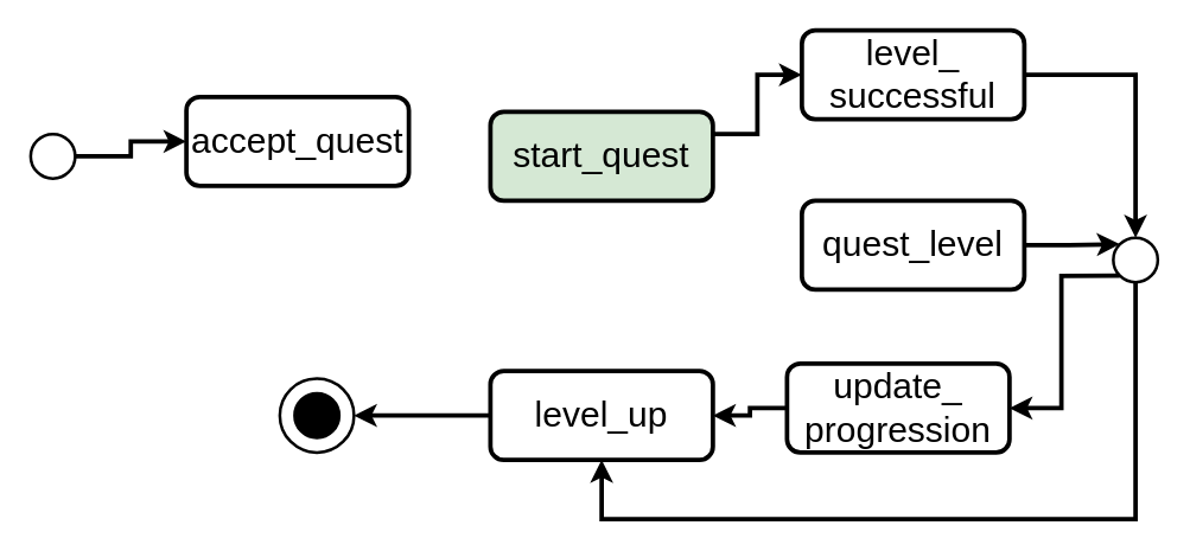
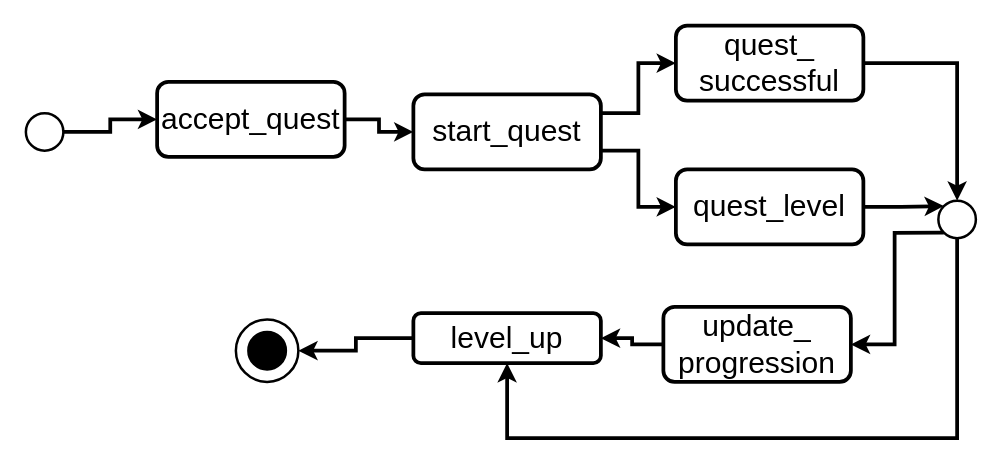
  <mxCell id="0" />
  <mxCell id="1" parent="0" />
  <mxCell id="2" style="edgeStyle=orthogonalEdgeStyle;rounded=0;orthogonalLoop=1;jettySize=auto;html=1;exitX=1;exitY=0.5;exitDx=0;exitDy=0;exitPerimeter=0;entryX=0;entryY=0.5;entryDx=0;entryDy=0;strokeWidth=3;" edge="1" parent="1" source="3" target="7"><mxGeometry relative="1" as="geometry" /></mxCell>
  <mxCell id="3" value="" style="strokeWidth=2;html=1;shape=mxgraph.flowchart.start_2;whiteSpace=wrap;" vertex="1" parent="1"><mxGeometry x="20" y="90" width="30" height="30" as="geometry" /></mxCell>
  <mxCell id="4" value="" style="strokeWidth=2;html=1;shape=mxgraph.flowchart.start_2;whiteSpace=wrap;" vertex="1" parent="1"><mxGeometry x="188" y="255" width="50" height="50" as="geometry" /></mxCell>
  <mxCell id="5" value="" style="strokeWidth=2;html=1;shape=mxgraph.flowchart.start_2;whiteSpace=wrap;fillColor=#000000;" vertex="1" parent="1"><mxGeometry x="198" y="265" width="30" height="30" as="geometry" /></mxCell>
+ <mxCell id="6" style="edgeStyle=orthogonalEdgeStyle;rounded=0;orthogonalLoop=1;jettySize=auto;html=1;exitX=1;exitY=0.5;exitDx=0;exitDy=0;entryX=0;entryY=0.5;entryDx=0;entryDy=0;strokeWidth=3;" edge="1" parent="1" source="7" target="10"><mxGeometry relative="1" as="geometry" /></mxCell>
  <mxCell id="7" value="&lt;div&gt;&lt;font size=&quot;3&quot;&gt;&lt;font style=&quot;font-size: 24px&quot;&gt;accept_quest&lt;/font&gt;&lt;/font&gt;&lt;/div&gt;" style="rounded=1;whiteSpace=wrap;html=1;fillColor=#FFFFFF;strokeWidth=3;" vertex="1" parent="1"><mxGeometry x="125" y="65" width="150" height="60" as="geometry" /></mxCell>
  <mxCell id="8" style="edgeStyle=orthogonalEdgeStyle;rounded=0;orthogonalLoop=1;jettySize=auto;html=1;exitX=1;exitY=0.25;exitDx=0;exitDy=0;entryX=0;entryY=0.5;entryDx=0;entryDy=0;strokeWidth=3;" edge="1" parent="1" source="10" target="12"><mxGeometry relative="1" as="geometry" /></mxCell>
- <mxCell id="10" value="&lt;div&gt;&lt;font size=&quot;3&quot;&gt;&lt;font style=&quot;font-size: 24px&quot;&gt;start_quest&lt;/font&gt;&lt;/font&gt;&lt;/div&gt;" style="rounded=1;whiteSpace=wrap;html=1;fillColor=#d5e8d4;strokeWidth=3;" vertex="1" parent="1"><mxGeometry x="330" y="75" width="150" height="60" as="geometry" /></mxCell>
+ <mxCell id="9" style="edgeStyle=orthogonalEdgeStyle;rounded=0;orthogonalLoop=1;jettySize=auto;html=1;exitX=1;exitY=0.75;exitDx=0;exitDy=0;strokeWidth=3;" edge="1" parent="1" source="10" target="14"><mxGeometry relative="1" as="geometry" /></mxCell>
+ <mxCell id="10" value="&lt;div&gt;&lt;font size=&quot;3&quot;&gt;&lt;font style=&quot;font-size: 24px&quot;&gt;start_quest&lt;/font&gt;&lt;/font&gt;&lt;/div&gt;" style="rounded=1;whiteSpace=wrap;html=1;fillColor=#FFFFFF;strokeWidth=3;" vertex="1" parent="1"><mxGeometry x="330" y="75" width="150" height="60" as="geometry" /></mxCell>
  <mxCell id="11" style="edgeStyle=orthogonalEdgeStyle;rounded=0;orthogonalLoop=1;jettySize=auto;html=1;exitX=1;exitY=0.5;exitDx=0;exitDy=0;entryX=0.5;entryY=0;entryDx=0;entryDy=0;entryPerimeter=0;strokeWidth=3;" edge="1" parent="1" source="12" target="17"><mxGeometry relative="1" as="geometry" /></mxCell>
- <mxCell id="12" value="&lt;div&gt;&lt;font size=&quot;3&quot;&gt;&lt;font style=&quot;font-size: 24px&quot;&gt;level_&lt;/font&gt;&lt;/font&gt;&lt;/div&gt;&lt;div&gt;&lt;font size=&quot;3&quot;&gt;&lt;font style=&quot;font-size: 24px&quot;&gt;successful&lt;/font&gt;&lt;/font&gt;&lt;/div&gt;" style="rounded=1;whiteSpace=wrap;html=1;fillColor=#FFFFFF;strokeWidth=3;" vertex="1" parent="1"><mxGeometry x="540" y="20" width="150" height="60" as="geometry" /></mxCell>
+ <mxCell id="12" value="&lt;div&gt;&lt;font size=&quot;3&quot;&gt;&lt;font style=&quot;font-size: 24px&quot;&gt;quest_&lt;/font&gt;&lt;/font&gt;&lt;/div&gt;&lt;div&gt;&lt;font size=&quot;3&quot;&gt;&lt;font style=&quot;font-size: 24px&quot;&gt;successful&lt;/font&gt;&lt;/font&gt;&lt;/div&gt;" style="rounded=1;whiteSpace=wrap;html=1;fillColor=#FFFFFF;strokeWidth=3;" vertex="1" parent="1"><mxGeometry x="540" y="20" width="150" height="60" as="geometry" /></mxCell>
  <mxCell id="13" style="edgeStyle=orthogonalEdgeStyle;rounded=0;orthogonalLoop=1;jettySize=auto;html=1;exitX=1;exitY=0.5;exitDx=0;exitDy=0;entryX=0.145;entryY=0.145;entryDx=0;entryDy=0;entryPerimeter=0;strokeWidth=3;" edge="1" parent="1" source="14" target="17"><mxGeometry relative="1" as="geometry" /></mxCell>
  <mxCell id="14" value="&lt;div&gt;&lt;font size=&quot;3&quot;&gt;&lt;font style=&quot;font-size: 24px&quot;&gt;quest_level&lt;/font&gt;&lt;/font&gt;&lt;/div&gt;" style="rounded=1;whiteSpace=wrap;html=1;fillColor=#FFFFFF;strokeWidth=3;" vertex="1" parent="1"><mxGeometry x="540" y="135" width="150" height="60" as="geometry" /></mxCell>
  <mxCell id="15" style="edgeStyle=orthogonalEdgeStyle;rounded=0;orthogonalLoop=1;jettySize=auto;html=1;exitX=0.145;exitY=0.855;exitDx=0;exitDy=0;exitPerimeter=0;entryX=1;entryY=0.5;entryDx=0;entryDy=0;strokeWidth=3;" edge="1" parent="1" source="17" target="19"><mxGeometry relative="1" as="geometry" /></mxCell>
  <mxCell id="16" style="edgeStyle=orthogonalEdgeStyle;rounded=0;orthogonalLoop=1;jettySize=auto;html=1;exitX=0.5;exitY=1;exitDx=0;exitDy=0;exitPerimeter=0;entryX=0.5;entryY=1;entryDx=0;entryDy=0;strokeWidth=3;" edge="1" parent="1" source="17" target="21"><mxGeometry relative="1" as="geometry"><Array as="points"><mxPoint x="765" y="350" /><mxPoint x="405" y="350" /></Array></mxGeometry></mxCell>
  <mxCell id="17" value="" style="strokeWidth=2;html=1;shape=mxgraph.flowchart.start_2;whiteSpace=wrap;" vertex="1" parent="1"><mxGeometry x="750" y="160" width="30" height="30" as="geometry" /></mxCell>
  <mxCell id="18" style="edgeStyle=orthogonalEdgeStyle;rounded=0;orthogonalLoop=1;jettySize=auto;html=1;exitX=0;exitY=0.5;exitDx=0;exitDy=0;entryX=1;entryY=0.5;entryDx=0;entryDy=0;strokeWidth=3;" edge="1" parent="1" source="19" target="21"><mxGeometry relative="1" as="geometry" /></mxCell>
  <mxCell id="19" value="&lt;div&gt;&lt;font size=&quot;3&quot;&gt;&lt;font style=&quot;font-size: 24px&quot;&gt;update_&lt;/font&gt;&lt;/font&gt;&lt;/div&gt;&lt;div&gt;&lt;font size=&quot;3&quot;&gt;&lt;font style=&quot;font-size: 24px&quot;&gt;progression&lt;/font&gt;&lt;/font&gt;&lt;/div&gt;" style="rounded=1;whiteSpace=wrap;html=1;fillColor=#FFFFFF;strokeWidth=3;" vertex="1" parent="1"><mxGeometry x="530" y="245" width="150" height="60" as="geometry" /></mxCell>
  <mxCell id="20" style="edgeStyle=orthogonalEdgeStyle;rounded=0;orthogonalLoop=1;jettySize=auto;html=1;exitX=0;exitY=0.5;exitDx=0;exitDy=0;entryX=1;entryY=0.5;entryDx=0;entryDy=0;entryPerimeter=0;strokeWidth=3;" edge="1" parent="1" source="21" target="4"><mxGeometry relative="1" as="geometry" /></mxCell>
- <mxCell id="21" value="&lt;div&gt;&lt;font size=&quot;3&quot;&gt;&lt;font style=&quot;font-size: 24px&quot;&gt;level_up&lt;/font&gt;&lt;/font&gt;&lt;/div&gt;" style="rounded=1;whiteSpace=wrap;html=1;fillColor=#FFFFFF;strokeWidth=3;" vertex="1" parent="1"><mxGeometry x="330" y="250" width="150" height="60" as="geometry" /></mxCell>
+ <mxCell id="21" value="&lt;div&gt;&lt;font size=&quot;3&quot;&gt;&lt;font style=&quot;font-size: 24px&quot;&gt;level_up&lt;/font&gt;&lt;/font&gt;&lt;/div&gt;" style="rounded=1;whiteSpace=wrap;html=1;fillColor=#FFFFFF;strokeWidth=3;" vertex="1" parent="1"><mxGeometry x="330" y="250" width="150" height="40" as="geometry" /></mxCell>
